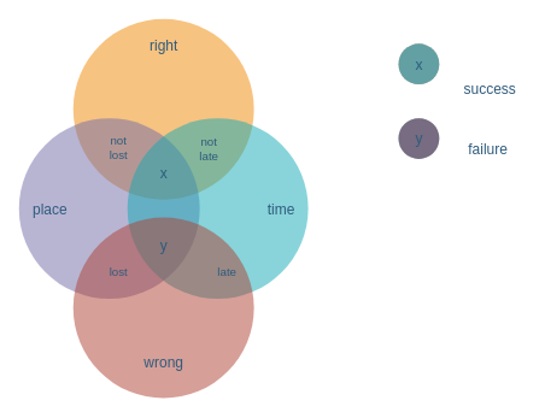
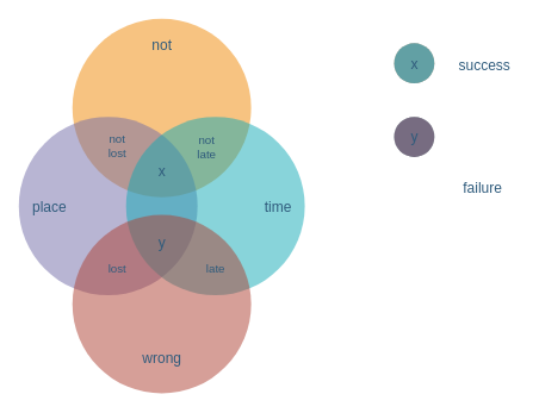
  <mxCell id="0" />
  <mxCell id="1" parent="0" />
  <mxCell id="2" value="&lt;div style=&quot;text-align: center ; font-size: 16px&quot;&gt;&lt;br&gt;&lt;/div&gt;" style="ellipse;whiteSpace=wrap;html=1;aspect=fixed;rounded=1;shadow=0;glass=0;labelBackgroundColor=none;strokeColor=none;strokeWidth=1;fillColor=#F08705;gradientColor=none;fontFamily=Helvetica;fontSize=16;fontColor=#2F5B7C;align=center;opacity=50;verticalAlign=top;spacing=15;" parent="1" vertex="1"><mxGeometry x="440.5" y="48" width="45" height="45" as="geometry" /></mxCell>
  <mxCell id="3" value="" style="ellipse;whiteSpace=wrap;html=1;aspect=fixed;rounded=1;shadow=0;glass=0;labelBackgroundColor=none;strokeColor=none;strokeWidth=1;fillColor=#736CA8;gradientColor=none;fontFamily=Helvetica;fontSize=16;fontColor=#2F5B7C;align=left;opacity=50;spacing=15;" parent="1" vertex="1"><mxGeometry x="440.5" y="48" width="45" height="45" as="geometry" /></mxCell>
- <mxCell id="4" value="&lt;div style=&quot;text-align: center; font-size: 16px;&quot;&gt;&lt;span style=&quot;font-size: 16px;&quot;&gt;right&lt;/span&gt;&lt;/div&gt;" style="ellipse;whiteSpace=wrap;html=1;aspect=fixed;rounded=1;shadow=0;glass=0;labelBackgroundColor=none;strokeColor=none;strokeWidth=1;fillColor=#F08705;gradientColor=none;fontFamily=Helvetica;fontSize=16;fontColor=#2F5B7C;align=center;opacity=50;verticalAlign=top;spacing=15;" parent="1" vertex="1"><mxGeometry x="80.5" y="20.5" width="200" height="200" as="geometry" /></mxCell>
+ <mxCell id="4" value="&lt;div style=&quot;text-align: center; font-size: 16px;&quot;&gt;&lt;span style=&quot;font-size: 16px;&quot;&gt;not&lt;/span&gt;&lt;/div&gt;" style="ellipse;whiteSpace=wrap;html=1;aspect=fixed;rounded=1;shadow=0;glass=0;labelBackgroundColor=none;strokeColor=none;strokeWidth=1;fillColor=#F08705;gradientColor=none;fontFamily=Helvetica;fontSize=16;fontColor=#2F5B7C;align=center;opacity=50;verticalAlign=top;spacing=15;" parent="1" vertex="1"><mxGeometry x="80.5" y="20.5" width="200" height="200" as="geometry" /></mxCell>
  <mxCell id="5" value="place" style="ellipse;whiteSpace=wrap;html=1;aspect=fixed;rounded=1;shadow=0;glass=0;labelBackgroundColor=none;strokeColor=none;strokeWidth=1;fillColor=#736CA8;gradientColor=none;fontFamily=Helvetica;fontSize=16;fontColor=#2F5B7C;align=left;opacity=50;spacing=15;" parent="1" vertex="1"><mxGeometry x="20.5" y="130.5" width="200" height="200" as="geometry" /></mxCell>
  <mxCell id="6" value="time" style="ellipse;whiteSpace=wrap;html=1;aspect=fixed;rounded=1;shadow=0;glass=0;labelBackgroundColor=none;strokeColor=none;strokeWidth=1;fillColor=#12AAB5;gradientColor=none;fontFamily=Helvetica;fontSize=16;fontColor=#2F5B7C;align=right;opacity=50;spacing=15;" parent="1" vertex="1"><mxGeometry x="140.5" y="130.5" width="200" height="200" as="geometry" /></mxCell>
  <mxCell id="7" value="&lt;div style=&quot;text-align: center; font-size: 16px;&quot;&gt;&lt;span style=&quot;font-size: 16px;&quot;&gt;wrong&lt;/span&gt;&lt;/div&gt;" style="ellipse;whiteSpace=wrap;html=1;aspect=fixed;rounded=1;shadow=0;glass=0;labelBackgroundColor=none;strokeColor=none;strokeWidth=1;fillColor=#AE4132;gradientColor=none;fontFamily=Helvetica;fontSize=16;fontColor=#2F5B7C;align=center;opacity=50;verticalAlign=bottom;spacingBottom=15;spacing=15;" parent="1" vertex="1"><mxGeometry x="80.5" y="240.5" width="200" height="200" as="geometry" /></mxCell>
  <mxCell id="8" value="y" style="text;html=1;strokeColor=none;fillColor=none;align=center;verticalAlign=middle;whiteSpace=wrap;rounded=0;shadow=0;glass=0;labelBackgroundColor=none;fontFamily=Helvetica;fontSize=16;fontColor=#2F5B7C;" parent="1" vertex="1"><mxGeometry x="160.5" y="260.5" width="40" height="20" as="geometry" /></mxCell>
  <mxCell id="9" value="x" style="text;html=1;strokeColor=none;fillColor=none;align=center;verticalAlign=middle;whiteSpace=wrap;rounded=0;shadow=0;glass=0;labelBackgroundColor=none;fontFamily=Helvetica;fontSize=16;fontColor=#2F5B7C;" parent="1" vertex="1"><mxGeometry x="160.5" y="180.5" width="40" height="20" as="geometry" /></mxCell>
  <mxCell id="10" value="x" style="ellipse;whiteSpace=wrap;html=1;aspect=fixed;rounded=1;shadow=0;glass=0;labelBackgroundColor=none;strokeColor=none;strokeWidth=1;fillColor=#12AAB5;gradientColor=none;fontFamily=Helvetica;fontSize=16;fontColor=#2F5B7C;align=center;opacity=50;spacing=15;" parent="1" vertex="1"><mxGeometry x="440.5" y="48" width="45" height="45" as="geometry" /></mxCell>
- <mxCell id="11" value="success" style="text;html=1;resizable=0;points=[];autosize=1;align=left;verticalAlign=top;spacingTop=-4;fontSize=16;fontFamily=Helvetica;fontColor=#2F5B7C;" parent="1" vertex="1"><mxGeometry x="510.5" y="85.5" width="70" height="20" as="geometry" /></mxCell>
+ <mxCell id="11" value="success" style="text;html=1;resizable=0;points=[];autosize=1;align=left;verticalAlign=top;spacingTop=-4;fontSize=16;fontFamily=Helvetica;fontColor=#2F5B7C;" parent="1" vertex="1"><mxGeometry x="510.5" y="60.5" width="70" height="20" as="geometry" /></mxCell>
  <mxCell id="12" value="" style="ellipse;whiteSpace=wrap;html=1;aspect=fixed;rounded=1;shadow=0;glass=0;labelBackgroundColor=none;strokeColor=none;strokeWidth=1;fillColor=#12AAB5;gradientColor=none;fontFamily=Helvetica;fontSize=16;fontColor=#2F5B7C;align=center;opacity=50;spacing=15;" parent="1" vertex="1"><mxGeometry x="440.5" y="130.5" width="45" height="45" as="geometry" /></mxCell>
  <mxCell id="13" value="" style="ellipse;whiteSpace=wrap;html=1;aspect=fixed;rounded=1;shadow=0;glass=0;labelBackgroundColor=none;strokeColor=none;strokeWidth=1;fillColor=#AE4132;gradientColor=none;fontFamily=Helvetica;fontSize=16;fontColor=#2F5B7C;align=center;opacity=50;spacing=15;" parent="1" vertex="1"><mxGeometry x="440.5" y="130.5" width="45" height="45" as="geometry" /></mxCell>
  <mxCell id="14" value="y" style="ellipse;whiteSpace=wrap;html=1;aspect=fixed;rounded=1;shadow=0;glass=0;labelBackgroundColor=none;strokeColor=none;strokeWidth=1;fillColor=#56517E;gradientColor=none;fontFamily=Helvetica;fontSize=16;fontColor=#2F5B7C;align=center;opacity=50;spacing=15;" parent="1" vertex="1"><mxGeometry x="440.5" y="130.5" width="45" height="45" as="geometry" /></mxCell>
- <mxCell id="15" value="failure" style="text;html=1;resizable=0;points=[];autosize=1;align=left;verticalAlign=top;spacingTop=-4;fontSize=16;fontFamily=Helvetica;fontColor=#2F5B7C;" parent="1" vertex="1"><mxGeometry x="515.5" y="153" width="60" height="20" as="geometry" /></mxCell>
+ <mxCell id="15" value="failure" style="text;html=1;resizable=0;points=[];autosize=1;align=left;verticalAlign=top;spacingTop=-4;fontSize=16;fontFamily=Helvetica;fontColor=#2F5B7C;" parent="1" vertex="1"><mxGeometry x="515.5" y="198" width="60" height="20" as="geometry" /></mxCell>
  <mxCell id="16" value="not late" style="text;html=1;strokeColor=none;fillColor=none;align=center;verticalAlign=middle;whiteSpace=wrap;rounded=0;shadow=0;glass=0;labelBackgroundColor=none;fontFamily=Helvetica;fontSize=13;fontColor=#2F5B7C;" parent="1" vertex="1"><mxGeometry x="210.5" y="153.5" width="40" height="20" as="geometry" /></mxCell>
- <mxCell id="17" value="late" style="text;html=1;strokeColor=none;fillColor=none;align=center;verticalAlign=middle;whiteSpace=wrap;rounded=0;shadow=0;glass=0;labelBackgroundColor=none;fontFamily=Helvetica;fontSize=13;fontColor=#2F5B7C;" parent="1" vertex="1"><mxGeometry x="230.5" y="290.5" width="40" height="20" as="geometry" /></mxCell>
+ <mxCell id="17" value="late" style="text;html=1;strokeColor=none;fillColor=none;align=center;verticalAlign=middle;whiteSpace=wrap;rounded=0;shadow=0;glass=0;labelBackgroundColor=none;fontFamily=Helvetica;fontSize=13;fontColor=#2F5B7C;" parent="1" vertex="1"><mxGeometry x="220.5" y="290.5" width="40" height="20" as="geometry" /></mxCell>
  <mxCell id="18" value="lost" style="text;html=1;strokeColor=none;fillColor=none;align=center;verticalAlign=middle;whiteSpace=wrap;rounded=0;shadow=0;glass=0;labelBackgroundColor=none;fontFamily=Helvetica;fontSize=13;fontColor=#2F5B7C;" parent="1" vertex="1"><mxGeometry x="110.5" y="290.5" width="40" height="20" as="geometry" /></mxCell>
  <mxCell id="19" value="not lost" style="text;html=1;strokeColor=none;fillColor=none;align=center;verticalAlign=middle;whiteSpace=wrap;rounded=0;shadow=0;glass=0;labelBackgroundColor=none;fontFamily=Helvetica;fontSize=13;fontColor=#2F5B7C;" parent="1" vertex="1"><mxGeometry x="110.5" y="153" width="40" height="20" as="geometry" /></mxCell>
